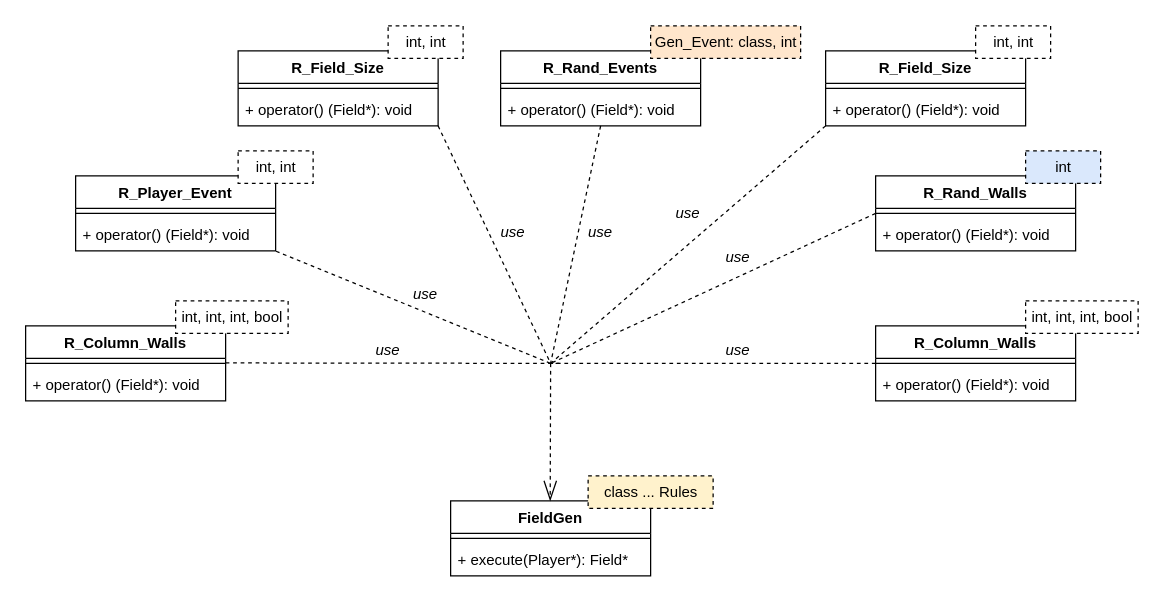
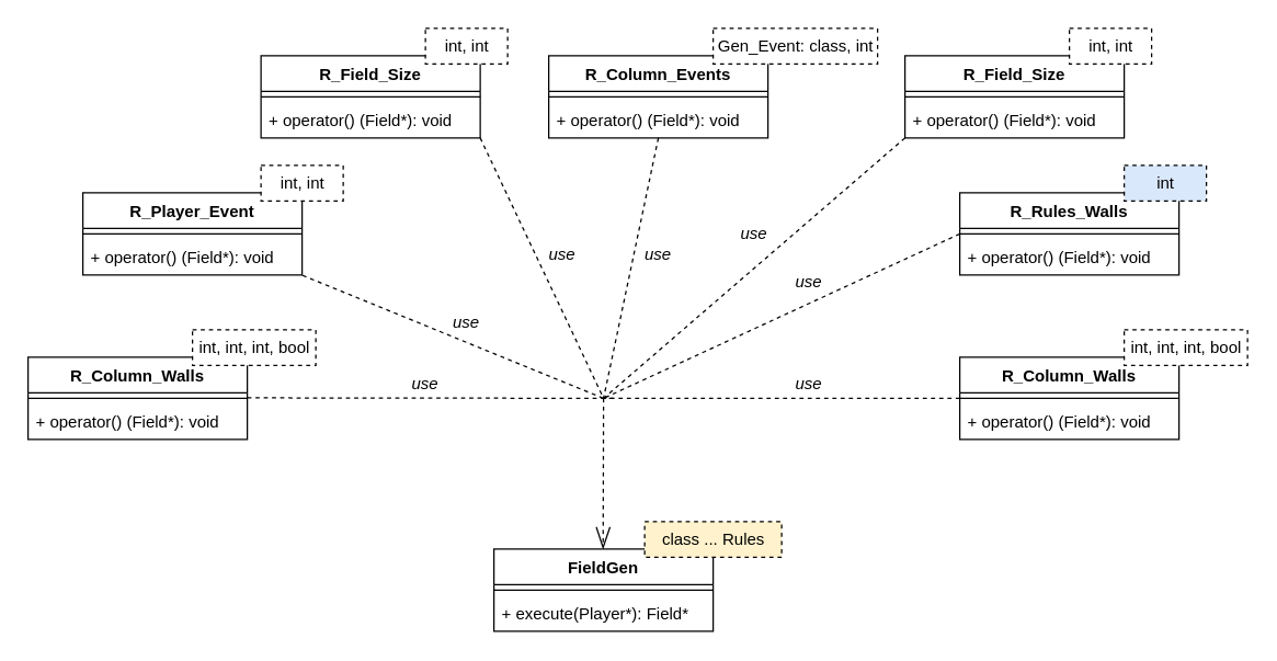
  <mxCell id="0" />
  <mxCell id="1" parent="0" />
  <mxCell id="2" value="FieldGen" style="swimlane;fontStyle=1;align=center;verticalAlign=top;childLayout=stackLayout;horizontal=1;startSize=26;horizontalStack=0;resizeParent=1;resizeParentMax=0;resizeLast=0;collapsible=1;marginBottom=0;" vertex="1" parent="1"><mxGeometry x="360" y="400" width="160" height="60" as="geometry" /></mxCell>
  <mxCell id="3" value="" style="line;strokeWidth=1;fillColor=none;align=left;verticalAlign=middle;spacingTop=-1;spacingLeft=3;spacingRight=3;rotatable=0;labelPosition=right;points=[];portConstraint=eastwest;strokeColor=inherit;" vertex="1" parent="2"><mxGeometry y="26" width="160" height="8" as="geometry" /></mxCell>
  <mxCell id="4" value="+ execute(Player*): Field*" style="text;strokeColor=none;fillColor=none;align=left;verticalAlign=top;spacingLeft=4;spacingRight=4;overflow=hidden;rotatable=0;points=[[0,0.5],[1,0.5]];portConstraint=eastwest;" vertex="1" parent="2"><mxGeometry y="34" width="160" height="26" as="geometry" /></mxCell>
  <mxCell id="5" value="class ... Rules" style="html=1;strokeColor=default;dashed=1;fillColor=#fff2cc;" vertex="1" parent="1"><mxGeometry x="470" y="380" width="100" height="26" as="geometry" /></mxCell>
  <mxCell id="6" value="R_Field_Size" style="swimlane;fontStyle=1;align=center;verticalAlign=top;childLayout=stackLayout;horizontal=1;startSize=26;horizontalStack=0;resizeParent=1;resizeParentMax=0;resizeLast=0;collapsible=1;marginBottom=0;" vertex="1" parent="1"><mxGeometry x="190" y="40" width="160" height="60" as="geometry" /></mxCell>
  <mxCell id="7" value="" style="line;strokeWidth=1;fillColor=none;align=left;verticalAlign=middle;spacingTop=-1;spacingLeft=3;spacingRight=3;rotatable=0;labelPosition=right;points=[];portConstraint=eastwest;strokeColor=inherit;" vertex="1" parent="6"><mxGeometry y="26" width="160" height="8" as="geometry" /></mxCell>
  <mxCell id="8" value="+ operator() (Field*): void" style="text;strokeColor=none;fillColor=none;align=left;verticalAlign=top;spacingLeft=4;spacingRight=4;overflow=hidden;rotatable=0;points=[[0,0.5],[1,0.5]];portConstraint=eastwest;" vertex="1" parent="6"><mxGeometry y="34" width="160" height="26" as="geometry" /></mxCell>
  <mxCell id="9" value="int, int" style="html=1;strokeColor=default;dashed=1;" vertex="1" parent="1"><mxGeometry x="310" y="20" width="60" height="26" as="geometry" /></mxCell>
- <mxCell id="10" value="R_Rand_Events" style="swimlane;fontStyle=1;align=center;verticalAlign=top;childLayout=stackLayout;horizontal=1;startSize=26;horizontalStack=0;resizeParent=1;resizeParentMax=0;resizeLast=0;collapsible=1;marginBottom=0;" vertex="1" parent="1"><mxGeometry x="400" y="40" width="160" height="60" as="geometry" /></mxCell>
+ <mxCell id="10" value="R_Column_Events" style="swimlane;fontStyle=1;align=center;verticalAlign=top;childLayout=stackLayout;horizontal=1;startSize=26;horizontalStack=0;resizeParent=1;resizeParentMax=0;resizeLast=0;collapsible=1;marginBottom=0;" vertex="1" parent="1"><mxGeometry x="400" y="40" width="160" height="60" as="geometry" /></mxCell>
  <mxCell id="11" value="" style="line;strokeWidth=1;fillColor=none;align=left;verticalAlign=middle;spacingTop=-1;spacingLeft=3;spacingRight=3;rotatable=0;labelPosition=right;points=[];portConstraint=eastwest;strokeColor=inherit;" vertex="1" parent="10"><mxGeometry y="26" width="160" height="8" as="geometry" /></mxCell>
  <mxCell id="12" value="+ operator() (Field*): void" style="text;strokeColor=none;fillColor=none;align=left;verticalAlign=top;spacingLeft=4;spacingRight=4;overflow=hidden;rotatable=0;points=[[0,0.5],[1,0.5]];portConstraint=eastwest;" vertex="1" parent="10"><mxGeometry y="34" width="160" height="26" as="geometry" /></mxCell>
- <mxCell id="13" value="Gen_Event: class, int" style="html=1;strokeColor=default;dashed=1;fillColor=#ffe6cc;" vertex="1" parent="1"><mxGeometry x="520" y="20" width="120" height="26" as="geometry" /></mxCell>
- <mxCell id="14" value="R_Rand_Walls" style="swimlane;fontStyle=1;align=center;verticalAlign=top;childLayout=stackLayout;horizontal=1;startSize=26;horizontalStack=0;resizeParent=1;resizeParentMax=0;resizeLast=0;collapsible=1;marginBottom=0;" vertex="1" parent="1"><mxGeometry x="700" y="140" width="160" height="60" as="geometry" /></mxCell>
+ <mxCell id="13" value="Gen_Event: class, int" style="html=1;strokeColor=default;dashed=1;" vertex="1" parent="1"><mxGeometry x="520" y="20" width="120" height="26" as="geometry" /></mxCell>
+ <mxCell id="14" value="R_Rules_Walls" style="swimlane;fontStyle=1;align=center;verticalAlign=top;childLayout=stackLayout;horizontal=1;startSize=26;horizontalStack=0;resizeParent=1;resizeParentMax=0;resizeLast=0;collapsible=1;marginBottom=0;" vertex="1" parent="1"><mxGeometry x="700" y="140" width="160" height="60" as="geometry" /></mxCell>
  <mxCell id="15" value="" style="line;strokeWidth=1;fillColor=none;align=left;verticalAlign=middle;spacingTop=-1;spacingLeft=3;spacingRight=3;rotatable=0;labelPosition=right;points=[];portConstraint=eastwest;strokeColor=inherit;" vertex="1" parent="14"><mxGeometry y="26" width="160" height="8" as="geometry" /></mxCell>
  <mxCell id="16" value="+ operator() (Field*): void" style="text;strokeColor=none;fillColor=none;align=left;verticalAlign=top;spacingLeft=4;spacingRight=4;overflow=hidden;rotatable=0;points=[[0,0.5],[1,0.5]];portConstraint=eastwest;" vertex="1" parent="14"><mxGeometry y="34" width="160" height="26" as="geometry" /></mxCell>
  <mxCell id="17" value="int" style="html=1;strokeColor=default;dashed=1;fillColor=#dae8fc;" vertex="1" parent="1"><mxGeometry x="820" y="120" width="60" height="26" as="geometry" /></mxCell>
  <mxCell id="18" value="R_Player_Event" style="swimlane;fontStyle=1;align=center;verticalAlign=top;childLayout=stackLayout;horizontal=1;startSize=26;horizontalStack=0;resizeParent=1;resizeParentMax=0;resizeLast=0;collapsible=1;marginBottom=0;" vertex="1" parent="1"><mxGeometry x="60" y="140" width="160" height="60" as="geometry" /></mxCell>
  <mxCell id="19" value="" style="line;strokeWidth=1;fillColor=none;align=left;verticalAlign=middle;spacingTop=-1;spacingLeft=3;spacingRight=3;rotatable=0;labelPosition=right;points=[];portConstraint=eastwest;strokeColor=inherit;" vertex="1" parent="18"><mxGeometry y="26" width="160" height="8" as="geometry" /></mxCell>
  <mxCell id="20" value="+ operator() (Field*): void" style="text;strokeColor=none;fillColor=none;align=left;verticalAlign=top;spacingLeft=4;spacingRight=4;overflow=hidden;rotatable=0;points=[[0,0.5],[1,0.5]];portConstraint=eastwest;" vertex="1" parent="18"><mxGeometry y="34" width="160" height="26" as="geometry" /></mxCell>
  <mxCell id="21" value="int, int" style="html=1;strokeColor=default;dashed=1;" vertex="1" parent="1"><mxGeometry x="190" y="120" width="60" height="26" as="geometry" /></mxCell>
  <mxCell id="22" value="R_Field_Size" style="swimlane;fontStyle=1;align=center;verticalAlign=top;childLayout=stackLayout;horizontal=1;startSize=26;horizontalStack=0;resizeParent=1;resizeParentMax=0;resizeLast=0;collapsible=1;marginBottom=0;" vertex="1" parent="1"><mxGeometry x="660" y="40" width="160" height="60" as="geometry" /></mxCell>
  <mxCell id="23" value="" style="line;strokeWidth=1;fillColor=none;align=left;verticalAlign=middle;spacingTop=-1;spacingLeft=3;spacingRight=3;rotatable=0;labelPosition=right;points=[];portConstraint=eastwest;strokeColor=inherit;" vertex="1" parent="22"><mxGeometry y="26" width="160" height="8" as="geometry" /></mxCell>
  <mxCell id="24" value="+ operator() (Field*): void" style="text;strokeColor=none;fillColor=none;align=left;verticalAlign=top;spacingLeft=4;spacingRight=4;overflow=hidden;rotatable=0;points=[[0,0.5],[1,0.5]];portConstraint=eastwest;" vertex="1" parent="22"><mxGeometry y="34" width="160" height="26" as="geometry" /></mxCell>
  <mxCell id="25" value="int, int" style="html=1;strokeColor=default;dashed=1;" vertex="1" parent="1"><mxGeometry x="780" y="20" width="60" height="26" as="geometry" /></mxCell>
  <mxCell id="26" value="R_Column_Walls" style="swimlane;fontStyle=1;align=center;verticalAlign=top;childLayout=stackLayout;horizontal=1;startSize=26;horizontalStack=0;resizeParent=1;resizeParentMax=0;resizeLast=0;collapsible=1;marginBottom=0;" vertex="1" parent="1"><mxGeometry x="700" y="260" width="160" height="60" as="geometry" /></mxCell>
  <mxCell id="27" value="" style="line;strokeWidth=1;fillColor=none;align=left;verticalAlign=middle;spacingTop=-1;spacingLeft=3;spacingRight=3;rotatable=0;labelPosition=right;points=[];portConstraint=eastwest;strokeColor=inherit;" vertex="1" parent="26"><mxGeometry y="26" width="160" height="8" as="geometry" /></mxCell>
  <mxCell id="28" value="+ operator() (Field*): void" style="text;strokeColor=none;fillColor=none;align=left;verticalAlign=top;spacingLeft=4;spacingRight=4;overflow=hidden;rotatable=0;points=[[0,0.5],[1,0.5]];portConstraint=eastwest;" vertex="1" parent="26"><mxGeometry y="34" width="160" height="26" as="geometry" /></mxCell>
  <mxCell id="29" value="int, int, int, bool" style="html=1;strokeColor=default;dashed=1;" vertex="1" parent="1"><mxGeometry x="820" y="240" width="90" height="26" as="geometry" /></mxCell>
  <mxCell id="30" value="R_Column_Walls" style="swimlane;fontStyle=1;align=center;verticalAlign=top;childLayout=stackLayout;horizontal=1;startSize=26;horizontalStack=0;resizeParent=1;resizeParentMax=0;resizeLast=0;collapsible=1;marginBottom=0;" vertex="1" parent="1"><mxGeometry x="20" y="260" width="160" height="60" as="geometry" /></mxCell>
  <mxCell id="31" value="" style="line;strokeWidth=1;fillColor=none;align=left;verticalAlign=middle;spacingTop=-1;spacingLeft=3;spacingRight=3;rotatable=0;labelPosition=right;points=[];portConstraint=eastwest;strokeColor=inherit;" vertex="1" parent="30"><mxGeometry y="26" width="160" height="8" as="geometry" /></mxCell>
  <mxCell id="32" value="+ operator() (Field*): void" style="text;strokeColor=none;fillColor=none;align=left;verticalAlign=top;spacingLeft=4;spacingRight=4;overflow=hidden;rotatable=0;points=[[0,0.5],[1,0.5]];portConstraint=eastwest;" vertex="1" parent="30"><mxGeometry y="34" width="160" height="26" as="geometry" /></mxCell>
  <mxCell id="33" value="int, int, int, bool" style="html=1;strokeColor=default;dashed=1;" vertex="1" parent="1"><mxGeometry x="140" y="240" width="90" height="26" as="geometry" /></mxCell>
  <mxCell id="34" value="" style="endArrow=none;dashed=1;html=1;rounded=0;" edge="1" parent="1"><mxGeometry width="50" height="50" relative="1" as="geometry"><mxPoint x="180" y="289.66" as="sourcePoint" /><mxPoint x="450" y="290" as="targetPoint" /></mxGeometry></mxCell>
  <mxCell id="35" value="" style="endArrow=openThin;dashed=1;html=1;rounded=0;endFill=0;strokeWidth=1;endSize=14;targetPerimeterSpacing=0;" edge="1" parent="1"><mxGeometry width="50" height="50" relative="1" as="geometry"><mxPoint x="440" y="290" as="sourcePoint" /><mxPoint x="439.66" y="400" as="targetPoint" /></mxGeometry></mxCell>
  <mxCell id="36" value="" style="endArrow=none;dashed=1;html=1;rounded=0;exitX=0;exitY=0.5;exitDx=0;exitDy=0;exitPerimeter=0;" edge="1" parent="1" source="27"><mxGeometry width="50" height="50" relative="1" as="geometry"><mxPoint x="570.34" y="235" as="sourcePoint" /><mxPoint x="440" y="290" as="targetPoint" /></mxGeometry></mxCell>
  <mxCell id="37" value="" style="endArrow=none;dashed=1;html=1;rounded=0;exitX=0;exitY=0.5;exitDx=0;exitDy=0;" edge="1" parent="1" source="14"><mxGeometry width="50" height="50" relative="1" as="geometry"><mxPoint x="690" y="230" as="sourcePoint" /><mxPoint x="440" y="290" as="targetPoint" /></mxGeometry></mxCell>
  <mxCell id="38" value="" style="endArrow=none;dashed=1;html=1;rounded=0;exitX=0;exitY=0.5;exitDx=0;exitDy=0;" edge="1" parent="1"><mxGeometry width="50" height="50" relative="1" as="geometry"><mxPoint x="660" y="100" as="sourcePoint" /><mxPoint x="440" y="290" as="targetPoint" /></mxGeometry></mxCell>
  <mxCell id="39" value="" style="endArrow=none;dashed=1;html=1;rounded=0;exitX=0;exitY=0.5;exitDx=0;exitDy=0;" edge="1" parent="1"><mxGeometry width="50" height="50" relative="1" as="geometry"><mxPoint x="480" y="100" as="sourcePoint" /><mxPoint x="440" y="290" as="targetPoint" /></mxGeometry></mxCell>
  <mxCell id="40" value="" style="endArrow=none;dashed=1;html=1;rounded=0;exitX=0;exitY=0.5;exitDx=0;exitDy=0;" edge="1" parent="1"><mxGeometry width="50" height="50" relative="1" as="geometry"><mxPoint x="350" y="100" as="sourcePoint" /><mxPoint x="440" y="290" as="targetPoint" /></mxGeometry></mxCell>
  <mxCell id="41" value="" style="endArrow=none;dashed=1;html=1;rounded=0;exitX=1.002;exitY=1.012;exitDx=0;exitDy=0;startArrow=none;exitPerimeter=0;" edge="1" parent="1" source="20"><mxGeometry width="50" height="50" relative="1" as="geometry"><mxPoint x="290.484" y="180.228" as="sourcePoint" /><mxPoint x="440" y="290" as="targetPoint" /></mxGeometry></mxCell>
  <mxCell id="42" value="&lt;i&gt;use&lt;/i&gt;" style="text;html=1;strokeColor=none;fillColor=none;align=center;verticalAlign=middle;whiteSpace=wrap;rounded=0;dashed=1;" vertex="1" parent="1"><mxGeometry x="280" y="265" width="60" height="30" as="geometry" /></mxCell>
  <mxCell id="43" value="&lt;i&gt;use&lt;/i&gt;" style="text;html=1;strokeColor=none;fillColor=none;align=center;verticalAlign=middle;whiteSpace=wrap;rounded=0;dashed=1;rotation=0;" vertex="1" parent="1"><mxGeometry x="380" y="170" width="60" height="30" as="geometry" /></mxCell>
  <mxCell id="44" value="&lt;i&gt;use&lt;/i&gt;" style="text;html=1;strokeColor=none;fillColor=none;align=center;verticalAlign=middle;whiteSpace=wrap;rounded=0;dashed=1;rotation=0;" vertex="1" parent="1"><mxGeometry x="450" y="170" width="60" height="30" as="geometry" /></mxCell>
  <mxCell id="45" value="&lt;i&gt;use&lt;/i&gt;" style="text;html=1;strokeColor=none;fillColor=none;align=center;verticalAlign=middle;whiteSpace=wrap;rounded=0;dashed=1;rotation=0;" vertex="1" parent="1"><mxGeometry x="310" y="220" width="60" height="30" as="geometry" /></mxCell>
  <mxCell id="46" value="&lt;i&gt;use&lt;/i&gt;" style="text;html=1;strokeColor=none;fillColor=none;align=center;verticalAlign=middle;whiteSpace=wrap;rounded=0;dashed=1;" vertex="1" parent="1"><mxGeometry x="520" y="155" width="60" height="30" as="geometry" /></mxCell>
  <mxCell id="47" value="&lt;i&gt;use&lt;/i&gt;" style="text;html=1;strokeColor=none;fillColor=none;align=center;verticalAlign=middle;whiteSpace=wrap;rounded=0;dashed=1;" vertex="1" parent="1"><mxGeometry x="560" y="190" width="60" height="30" as="geometry" /></mxCell>
  <mxCell id="48" value="&lt;i&gt;use&lt;/i&gt;" style="text;html=1;strokeColor=none;fillColor=none;align=center;verticalAlign=middle;whiteSpace=wrap;rounded=0;dashed=1;" vertex="1" parent="1"><mxGeometry x="560" y="265" width="60" height="30" as="geometry" /></mxCell>
